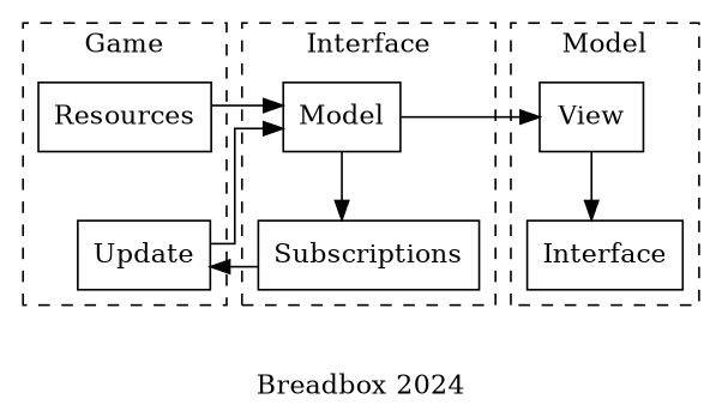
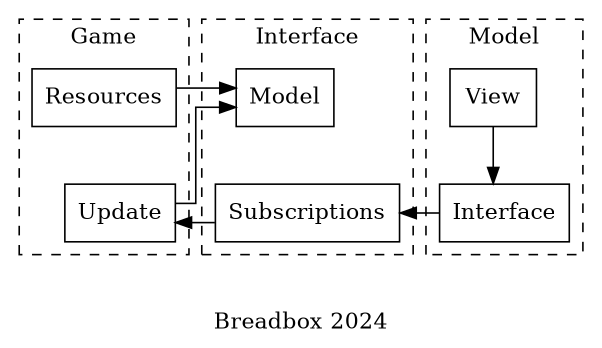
  digraph {
    label="Breadbox 2024"
    newrank=true
    splines=ortho
    node [shape=box]
    n1 [label=Resources]
    n2 [label=Model]
    n3 [label=View]
    n4 [label=Update]
    n5 [label=Subscriptions]
    n6 [label=Interface]
    subgraph sub_1 {
      rank=same
      n1
      n2
      n3
    }
    subgraph sub_2 {
      rank=same
      n4
      n5
      n6
    }
    subgraph cluster_3 {
      label=Interface
      style=dashed
      n2
      n5
    }
    subgraph cluster_4 {
      label=Game
      style=dashed
      n1
      n4
    }
    subgraph cluster_5 {
      label=Model
      style=dashed
      n3
      n6
    }
    n1 -> n2
-   n2 -> n3
    n3 -> n6
    n4 -> n2
    n5 -> n4
-   n2 -> n5
+   n6 -> n5
  }
